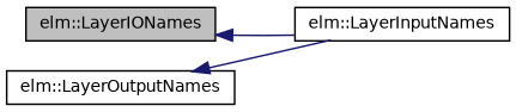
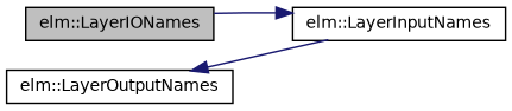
  digraph {
    fontname="DejaVu Sans"
    rankdir=LR
    node [color=black fillcolor=white fontname="DejaVu Sans" fontsize=10 shape=record style=filled]
    edge [color=midnightblue dir=back fontname="DejaVu Sans" fontsize=10 labelfontname=Helvetica labelfontsize=10 style=solid]
    n1 [fillcolor=grey75 fontcolor=black height=0.2 label="elm::LayerIONames" width=0.4]
    n2 [height=0.2 label="elm::LayerInputNames" width=0.4]
    n3 [height=0.2 label="elm::LayerOutputNames" width=0.4]
-   n1 -> n2
+   n2 -> n1
    n3 -> n2
  }
